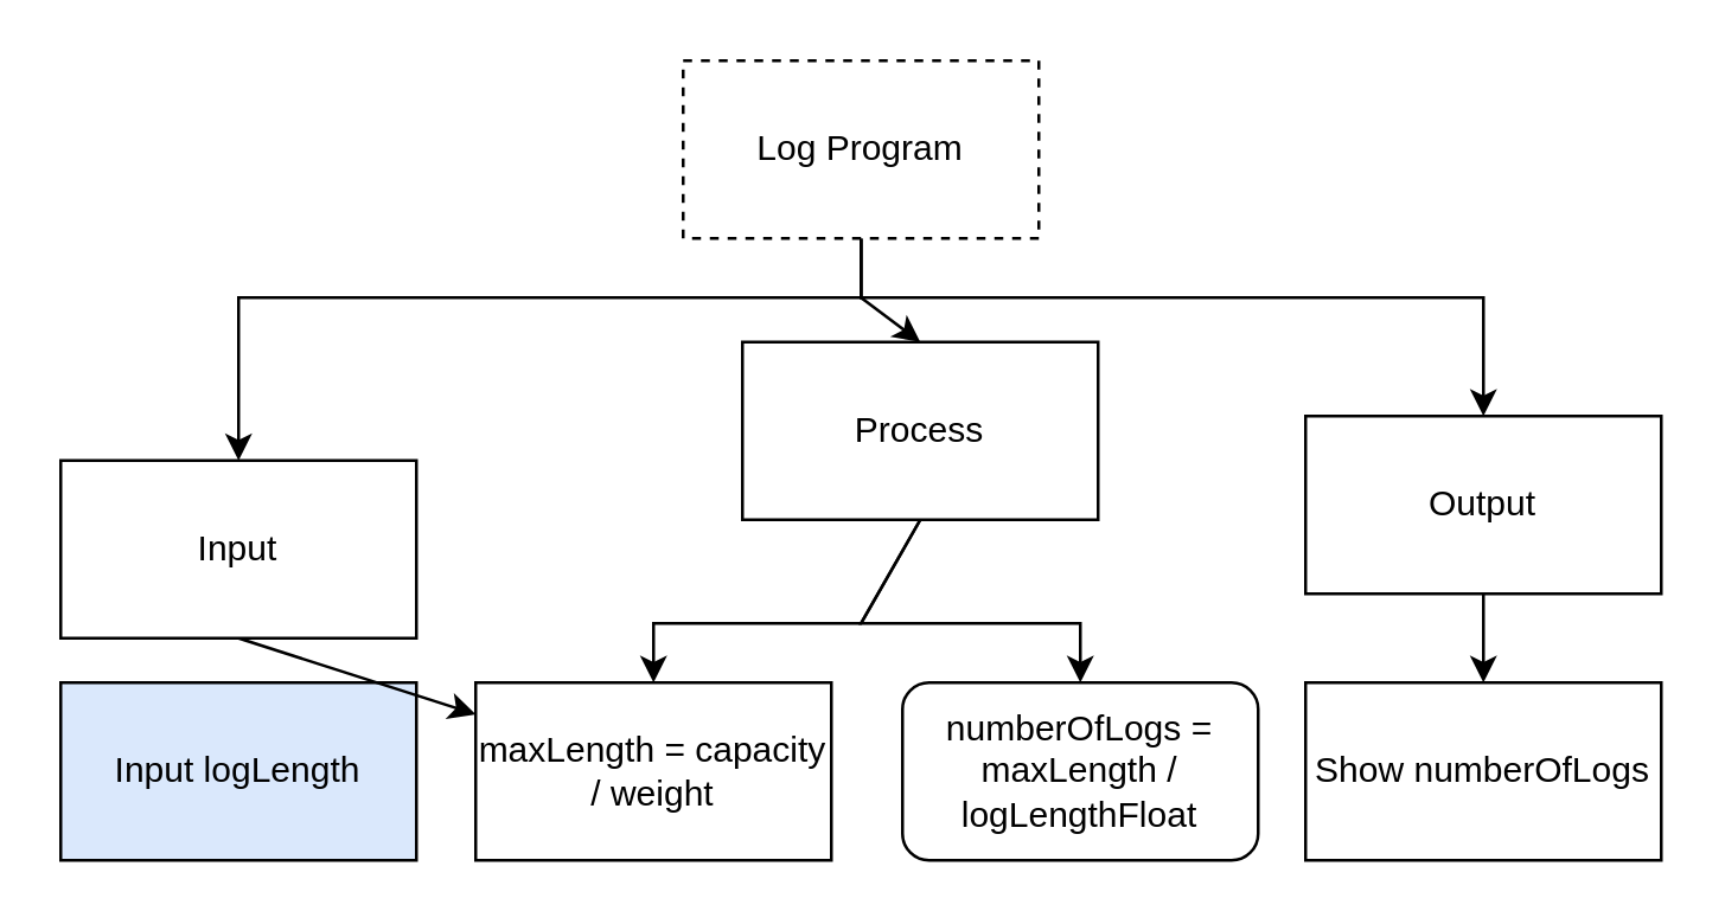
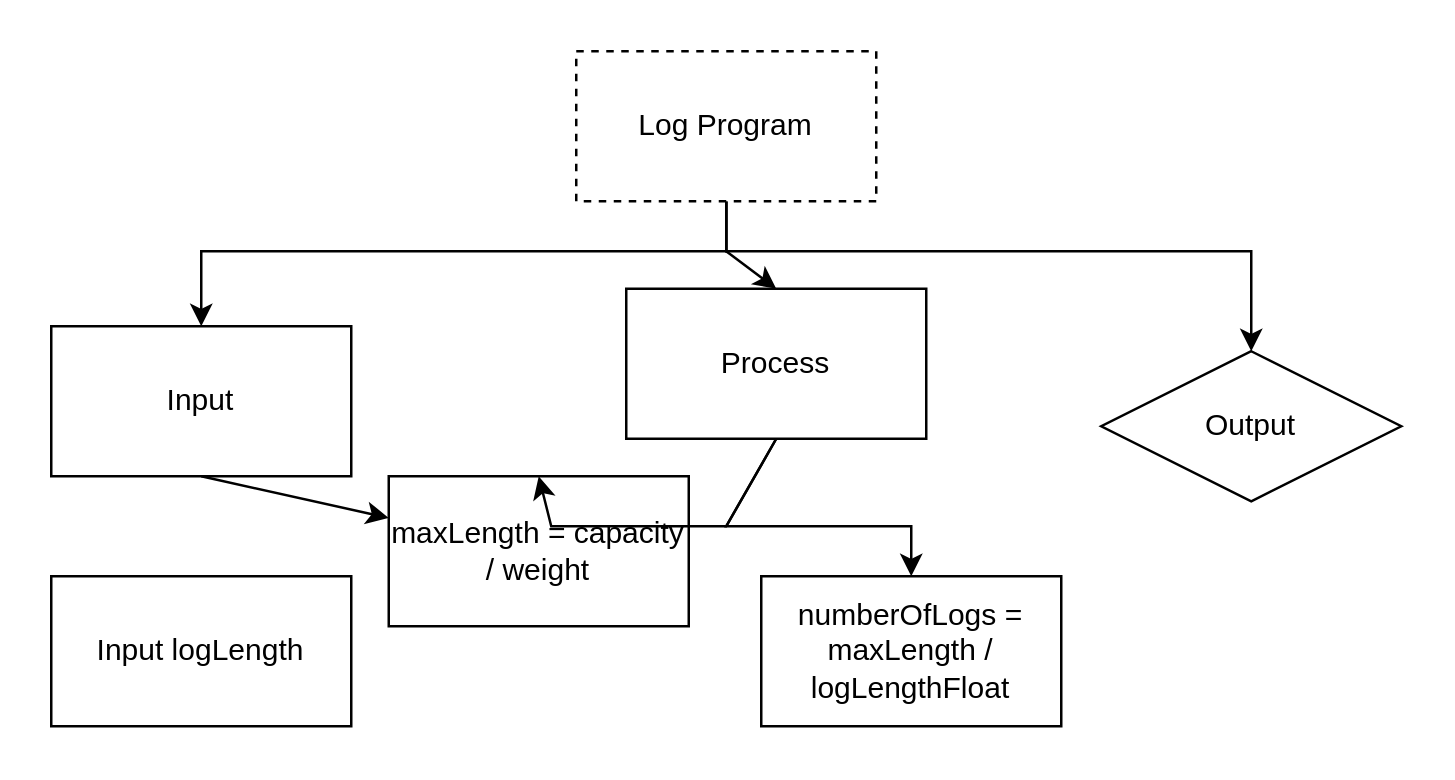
  <mxCell id="0" />
  <mxCell id="1" parent="0" />
  <mxCell id="2" style="edgeStyle=none;html=1;exitX=0.5;exitY=1;exitDx=0;exitDy=0;entryX=0.5;entryY=0;entryDx=0;entryDy=0;rounded=0;" edge="1" parent="1" source="5" target="11"><mxGeometry relative="1" as="geometry"><Array as="points"><mxPoint x="290" y="100" /><mxPoint x="80" y="100" /></Array></mxGeometry></mxCell>
  <mxCell id="3" style="edgeStyle=none;rounded=0;html=1;exitX=0.5;exitY=1;exitDx=0;exitDy=0;entryX=0.5;entryY=0;entryDx=0;entryDy=0;" edge="1" parent="1" source="5" target="14"><mxGeometry relative="1" as="geometry"><Array as="points"><mxPoint x="290" y="100" /></Array></mxGeometry></mxCell>
  <mxCell id="4" style="edgeStyle=none;rounded=0;html=1;exitX=0.5;exitY=1;exitDx=0;exitDy=0;entryX=0.5;entryY=0;entryDx=0;entryDy=0;" edge="1" parent="1" source="5" target="16"><mxGeometry relative="1" as="geometry"><Array as="points"><mxPoint x="290" y="100" /><mxPoint x="500" y="100" /></Array></mxGeometry></mxCell>
  <mxCell id="5" value="Log Program" style="rounded=0;whiteSpace=wrap;html=1;dashed=1;" vertex="1" parent="1"><mxGeometry x="230" y="20" width="120" height="60" as="geometry" /></mxCell>
- <mxCell id="6" value="Input logLength" style="rounded=0;whiteSpace=wrap;html=1;fillColor=#dae8fc;" vertex="1" parent="1"><mxGeometry x="20" y="230" width="120" height="60" as="geometry" /></mxCell>
- <mxCell id="7" value="maxLength = capacity / weight" style="rounded=0;whiteSpace=wrap;html=1;" vertex="1" parent="1"><mxGeometry x="160" y="230" width="120" height="60" as="geometry" /></mxCell>
- <mxCell id="8" value="numberOfLogs = maxLength / logLengthFloat" style="whiteSpace=wrap;html=1;rounded=1;" vertex="1" parent="1"><mxGeometry x="304" y="230" width="120" height="60" as="geometry" /></mxCell>
- <mxCell id="9" value="Show numberOfLogs" style="rounded=0;whiteSpace=wrap;html=1;" vertex="1" parent="1"><mxGeometry x="440" y="230" width="120" height="60" as="geometry" /></mxCell>
+ <mxCell id="6" value="Input logLength" style="rounded=0;whiteSpace=wrap;html=1;" vertex="1" parent="1"><mxGeometry x="20" y="230" width="120" height="60" as="geometry" /></mxCell>
+ <mxCell id="7" value="maxLength = capacity / weight" style="rounded=0;whiteSpace=wrap;html=1;" vertex="1" parent="1"><mxGeometry x="155" y="190" width="120" height="60" as="geometry" /></mxCell>
+ <mxCell id="8" value="numberOfLogs = maxLength / logLengthFloat" style="rounded=0;whiteSpace=wrap;html=1;" vertex="1" parent="1"><mxGeometry x="304" y="230" width="120" height="60" as="geometry" /></mxCell>
  <mxCell id="10" style="edgeStyle=none;rounded=0;html=1;exitX=0.5;exitY=1;exitDx=0;exitDy=0;" edge="1" parent="1" source="11" target="7"><mxGeometry relative="1" as="geometry" /></mxCell>
- <mxCell id="11" value="Input" style="rounded=0;whiteSpace=wrap;html=1;" vertex="1" parent="1"><mxGeometry x="20" y="155" width="120" height="60" as="geometry" /></mxCell>
+ <mxCell id="11" value="Input" style="rounded=0;whiteSpace=wrap;html=1;" vertex="1" parent="1"><mxGeometry x="20" y="130" width="120" height="60" as="geometry" /></mxCell>
  <mxCell id="12" style="edgeStyle=none;rounded=0;html=1;exitX=0.5;exitY=1;exitDx=0;exitDy=0;entryX=0.5;entryY=0;entryDx=0;entryDy=0;" edge="1" parent="1" source="14" target="7"><mxGeometry relative="1" as="geometry"><Array as="points"><mxPoint x="290" y="210" /><mxPoint x="220" y="210" /></Array></mxGeometry></mxCell>
  <mxCell id="13" style="edgeStyle=none;rounded=0;html=1;exitX=0.5;exitY=1;exitDx=0;exitDy=0;entryX=0.5;entryY=0;entryDx=0;entryDy=0;" edge="1" parent="1" source="14" target="8"><mxGeometry relative="1" as="geometry"><Array as="points"><mxPoint x="290" y="210" /><mxPoint x="364" y="210" /></Array></mxGeometry></mxCell>
  <mxCell id="14" value="Process" style="rounded=0;whiteSpace=wrap;html=1;" vertex="1" parent="1"><mxGeometry x="250" y="115" width="120" height="60" as="geometry" /></mxCell>
- <mxCell id="15" style="edgeStyle=none;rounded=0;html=1;exitX=0.5;exitY=1;exitDx=0;exitDy=0;entryX=0.5;entryY=0;entryDx=0;entryDy=0;" edge="1" parent="1" source="16" target="9"><mxGeometry relative="1" as="geometry"><mxPoint x="510" y="240" as="targetPoint" /></mxGeometry></mxCell>
- <mxCell id="16" value="Output" style="rounded=0;whiteSpace=wrap;html=1;" vertex="1" parent="1"><mxGeometry x="440" y="140" width="120" height="60" as="geometry" /></mxCell>
+ <mxCell id="16" value="Output" style="rhombus;whiteSpace=wrap;html=1;" vertex="1" parent="1"><mxGeometry x="440" y="140" width="120" height="60" as="geometry" /></mxCell>
